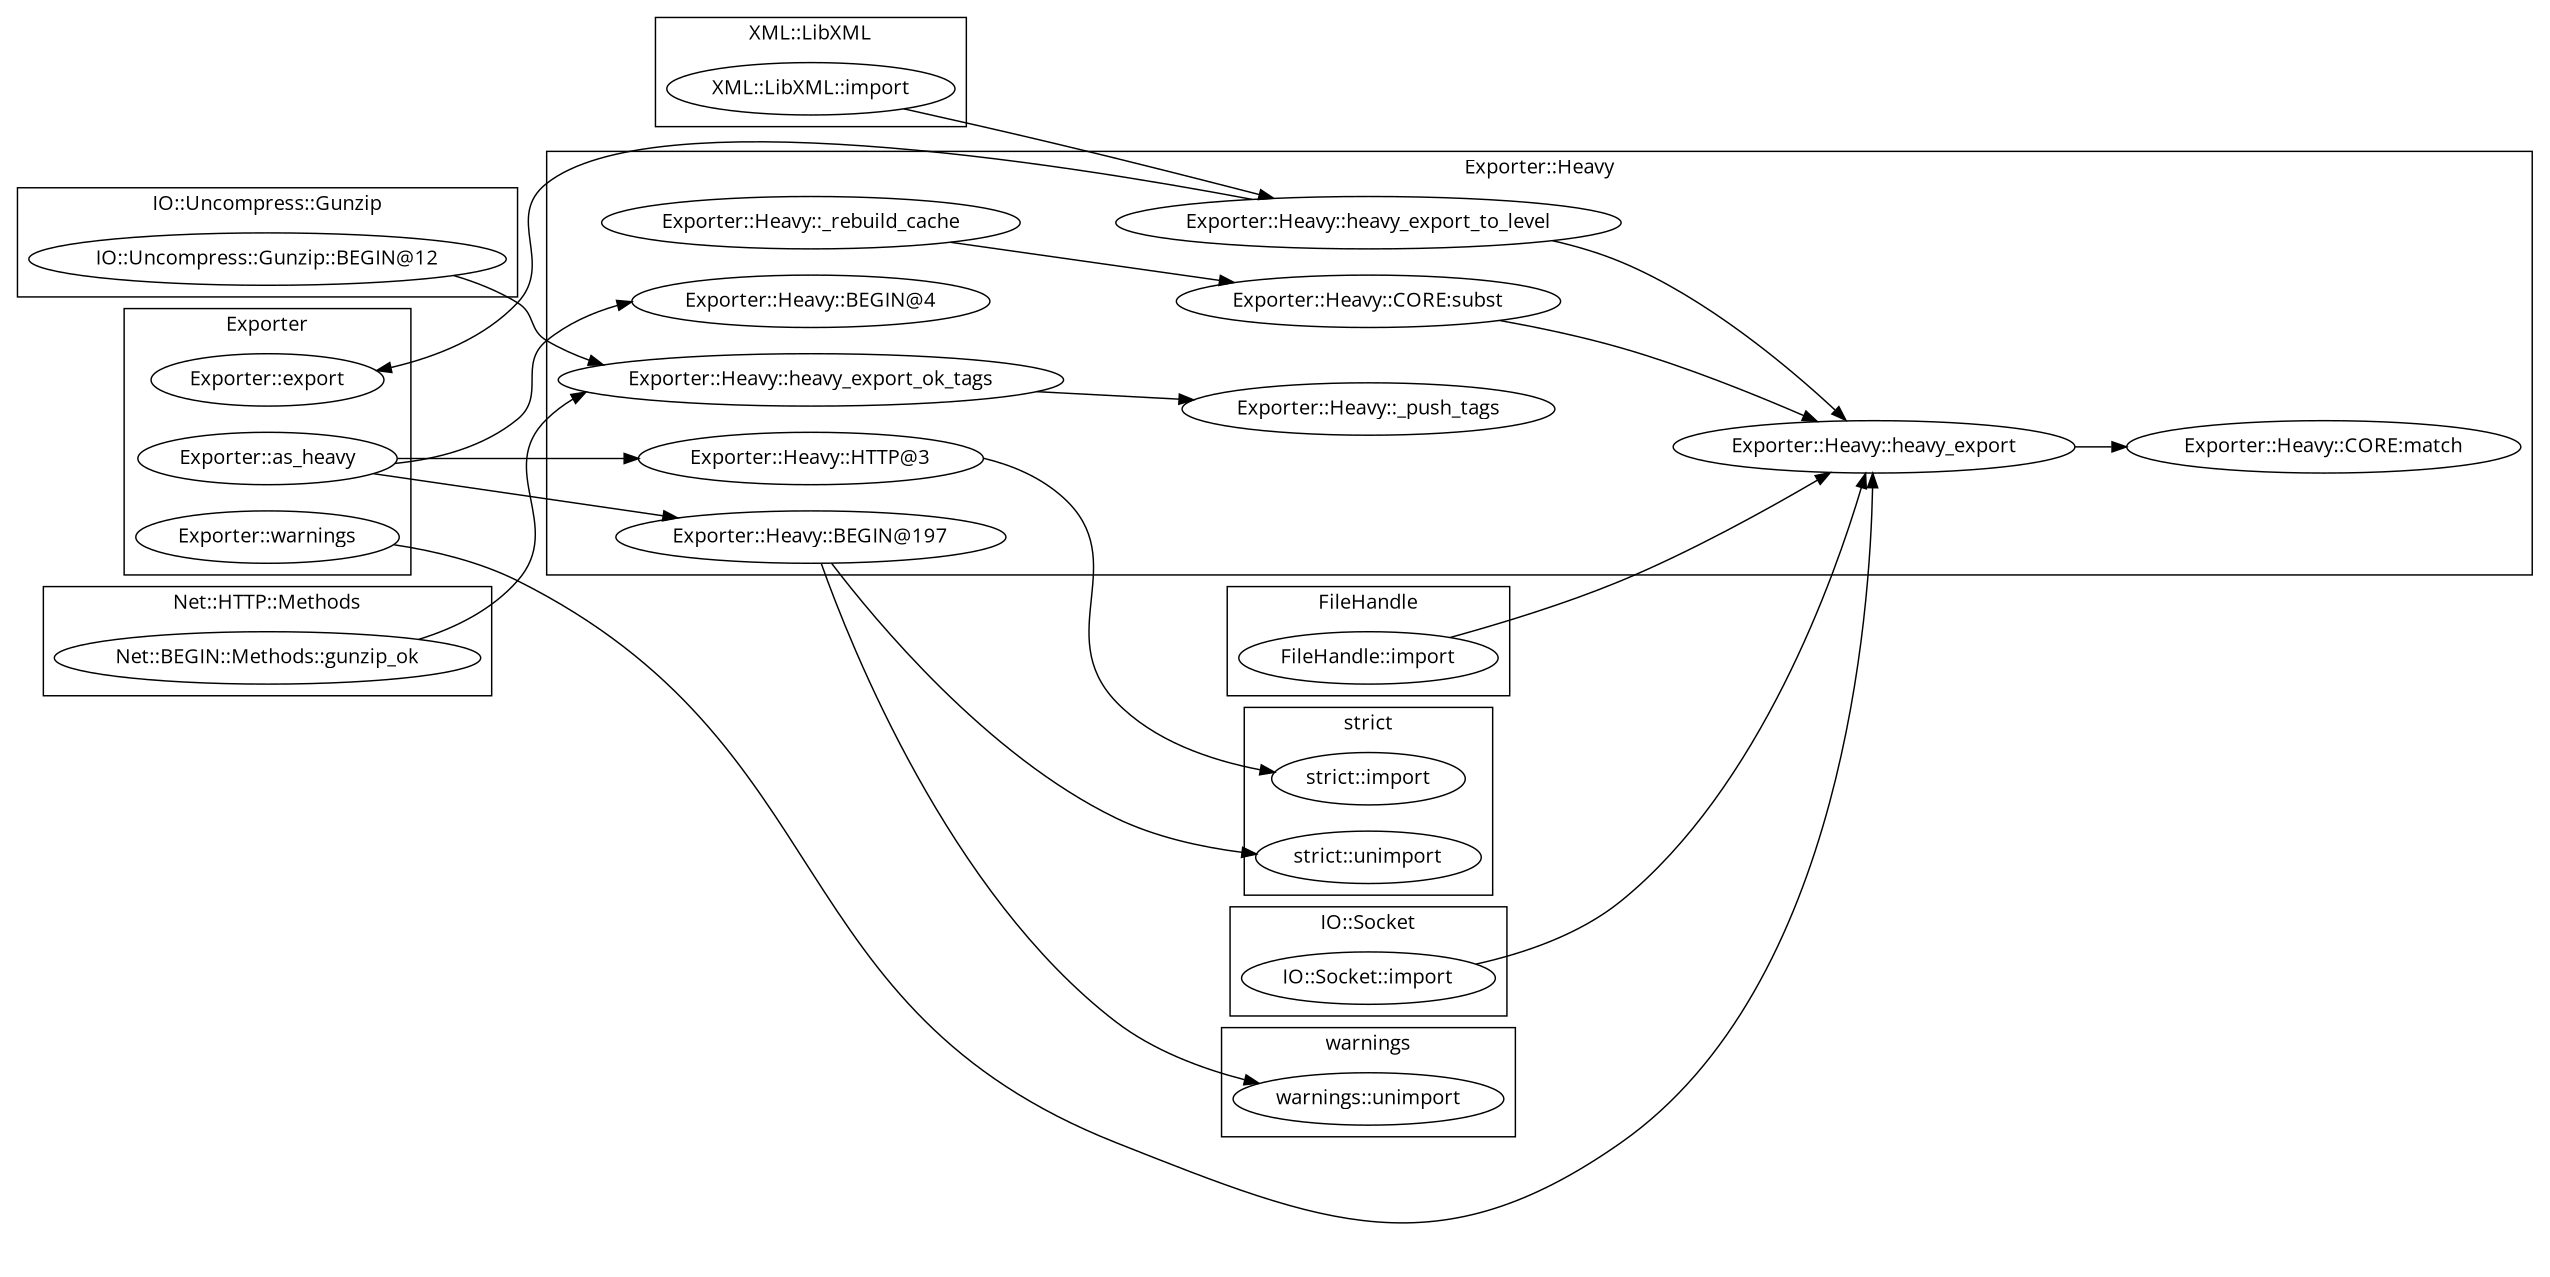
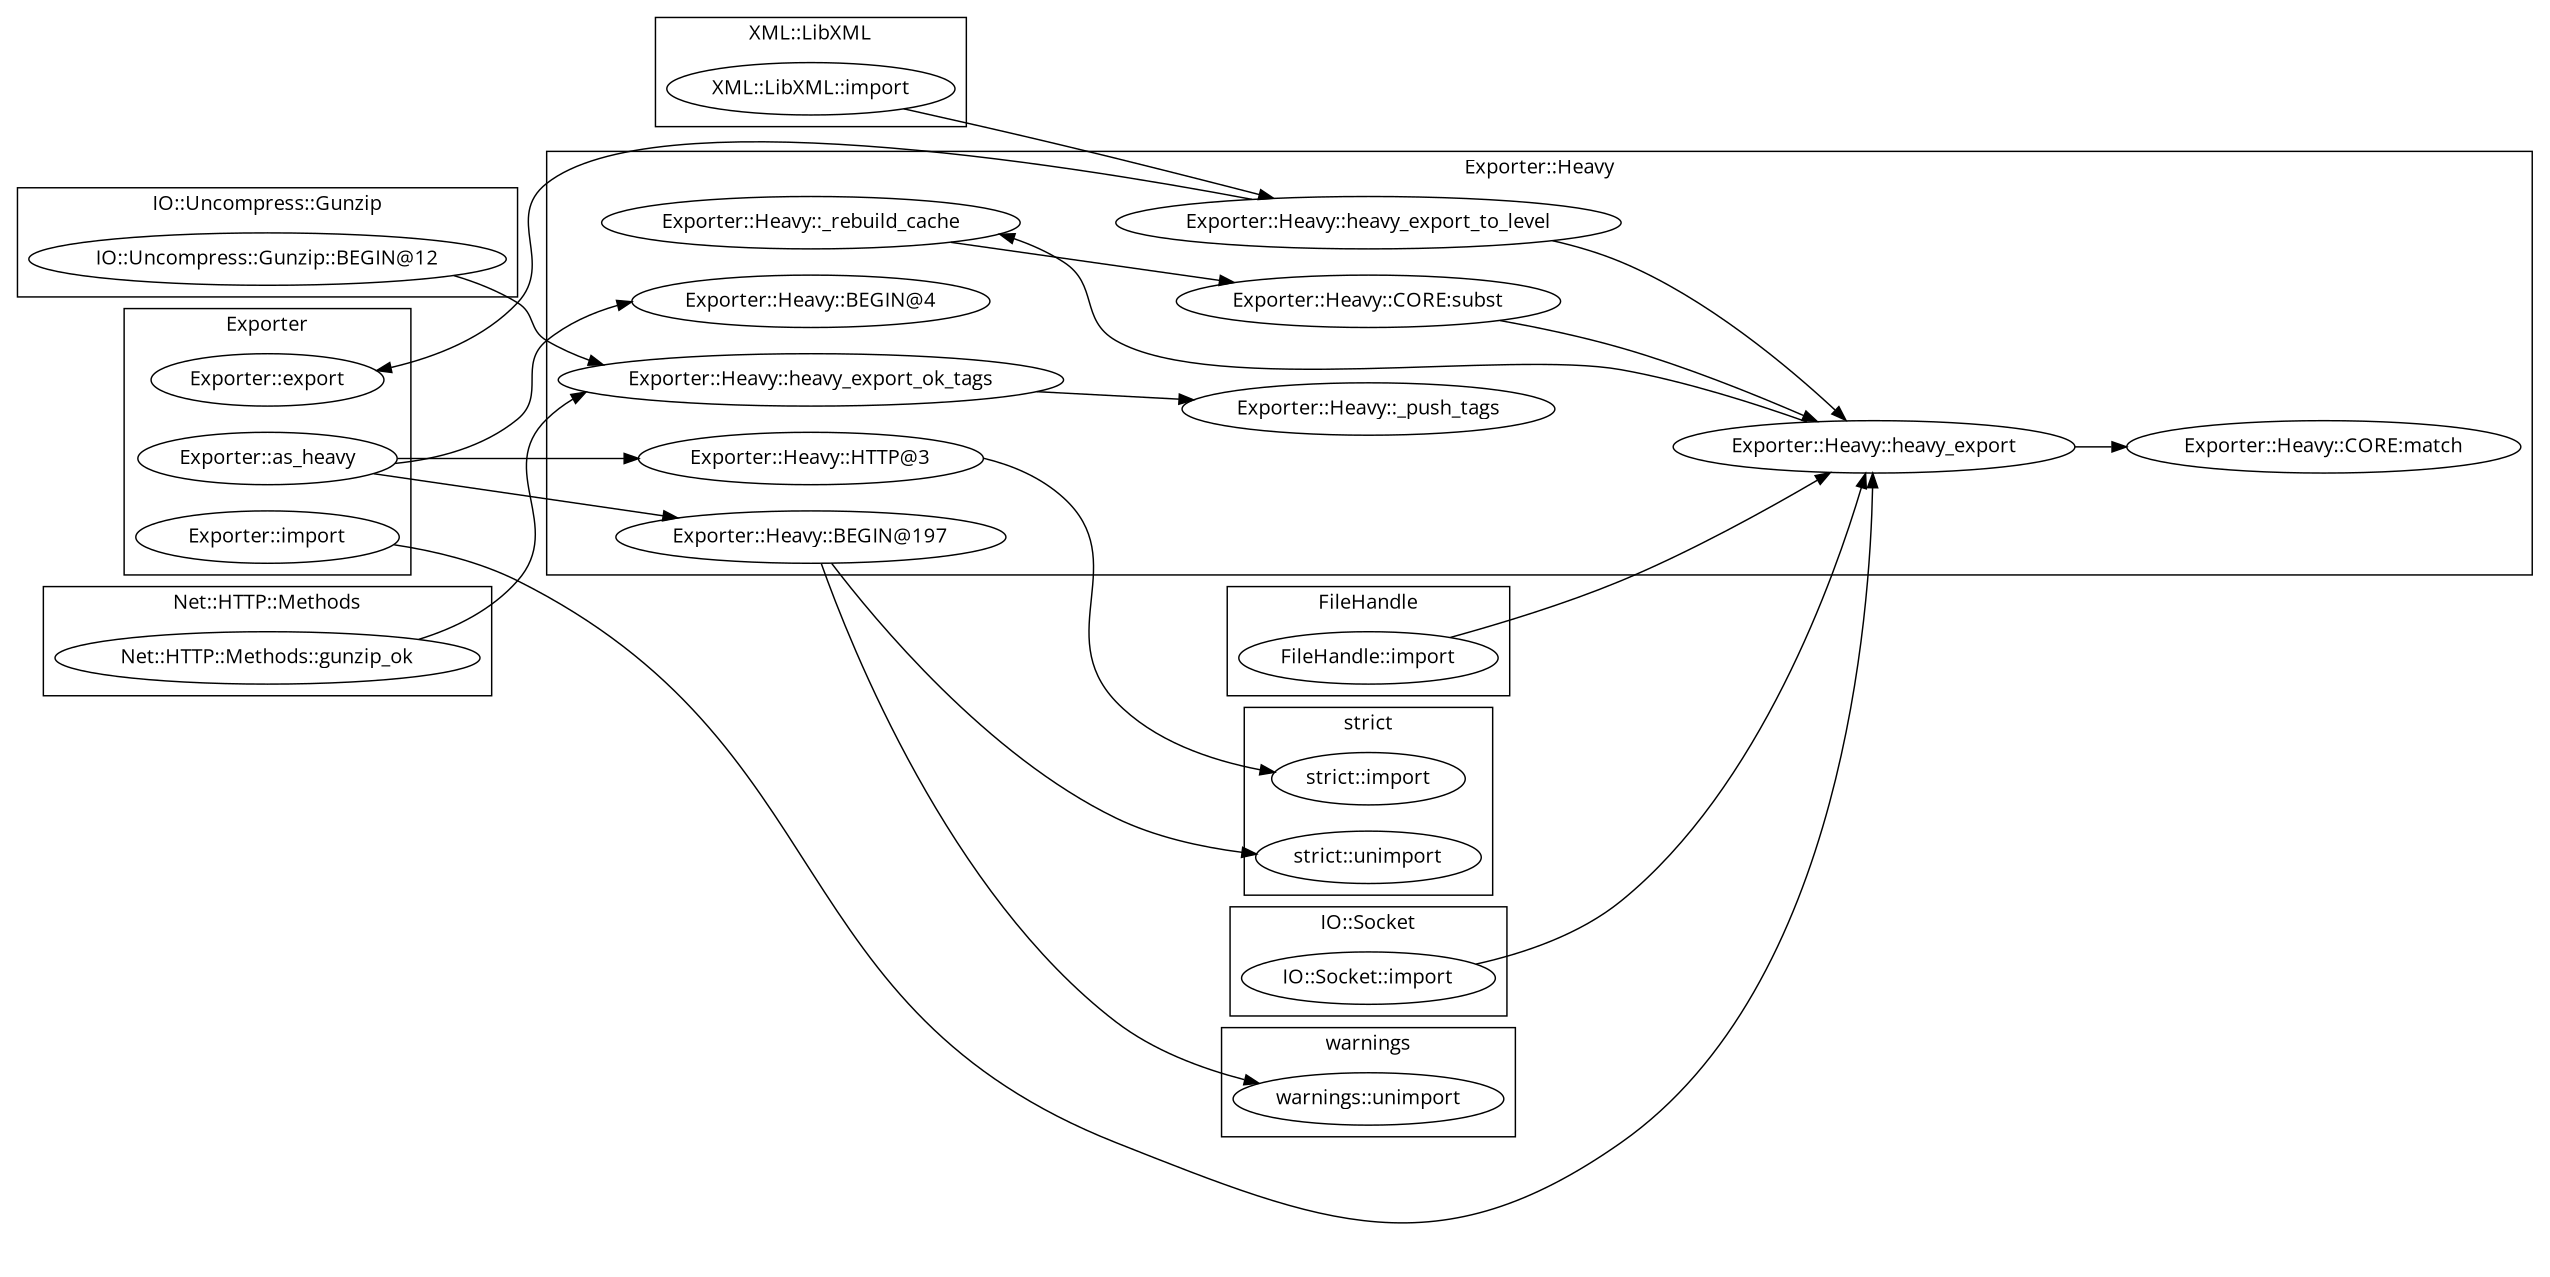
  digraph {
    fontname="Open Sans"
    rankdir=LR
    node [fontname="Open Sans"]
    edge [fontname="Open Sans"]
    "XML::LibXML::import"
    "Exporter::Heavy::BEGIN@197"
    "Exporter::Heavy::_rebuild_cache"
    "Exporter::Heavy::_push_tags"
    "Exporter::Heavy::CORE:subst"
    "Exporter::Heavy::heavy_export_ok_tags"
    "Exporter::Heavy::heavy_export_to_level"
    "Exporter::Heavy::BEGIN@4"
    "Exporter::Heavy::CORE:match"
    "Exporter::Heavy::heavy_export"
    n11 [label="Exporter::Heavy::HTTP@3"]
    "warnings::unimport"
    "FileHandle::import"
    "strict::import"
    "strict::unimport"
    "IO::Uncompress::Gunzip::BEGIN@12"
-   "Exporter::import" [label="Exporter::warnings"]
+   "Exporter::import"
    "Exporter::as_heavy"
    "Exporter::export"
    "IO::Socket::import"
-   "Net::HTTP::Methods::gunzip_ok" [label="Net::BEGIN::Methods::gunzip_ok"]
+   "Net::HTTP::Methods::gunzip_ok"
    subgraph cluster_1 {
      label="XML::LibXML"
      "XML::LibXML::import"
    }
    subgraph cluster_2 {
      label="Exporter::Heavy"
      "Exporter::Heavy::BEGIN@197"
      "Exporter::Heavy::_rebuild_cache"
      "Exporter::Heavy::_push_tags"
      "Exporter::Heavy::CORE:subst"
      "Exporter::Heavy::heavy_export_ok_tags"
      "Exporter::Heavy::heavy_export_to_level"
      "Exporter::Heavy::BEGIN@4"
      "Exporter::Heavy::CORE:match"
      "Exporter::Heavy::heavy_export"
      n11
    }
    subgraph cluster_3 {
      label=warnings
      "warnings::unimport"
    }
    subgraph cluster_4 {
      label=FileHandle
      "FileHandle::import"
    }
    subgraph cluster_5 {
      label="strict"
      "strict::import"
      "strict::unimport"
    }
    subgraph cluster_6 {
      label="IO::Uncompress::Gunzip"
      "IO::Uncompress::Gunzip::BEGIN@12"
    }
    subgraph cluster_7 {
      label=Exporter
      "Exporter::import"
      "Exporter::as_heavy"
      "Exporter::export"
    }
    subgraph cluster_8 {
      label="IO::Socket"
      "IO::Socket::import"
    }
    subgraph cluster_9 {
      label="Net::HTTP::Methods"
      "Net::HTTP::Methods::gunzip_ok"
    }
    "XML::LibXML::import" -> "Exporter::Heavy::heavy_export_to_level"
    "Exporter::Heavy::BEGIN@197" -> "warnings::unimport"
    "Exporter::Heavy::BEGIN@197" -> "strict::unimport"
    "Exporter::Heavy::_rebuild_cache" -> "Exporter::Heavy::CORE:subst"
    "Exporter::Heavy::CORE:subst" -> "Exporter::Heavy::heavy_export"
    "Exporter::Heavy::heavy_export_ok_tags" -> "Exporter::Heavy::_push_tags"
    "Exporter::Heavy::heavy_export_to_level" -> "Exporter::Heavy::heavy_export"
    "Exporter::Heavy::heavy_export_to_level" -> "Exporter::export"
+   "Exporter::Heavy::heavy_export" -> "Exporter::Heavy::_rebuild_cache"
    "Exporter::Heavy::heavy_export" -> "Exporter::Heavy::CORE:match"
    n11 -> "strict::import"
    "FileHandle::import" -> "Exporter::Heavy::heavy_export"
    "IO::Uncompress::Gunzip::BEGIN@12" -> "Exporter::Heavy::heavy_export_ok_tags"
    "Exporter::import" -> "Exporter::Heavy::heavy_export"
    "Exporter::as_heavy" -> "Exporter::Heavy::BEGIN@197"
    "Exporter::as_heavy" -> "Exporter::Heavy::BEGIN@4"
    "Exporter::as_heavy" -> n11
    "IO::Socket::import" -> "Exporter::Heavy::heavy_export"
    "Net::HTTP::Methods::gunzip_ok" -> "Exporter::Heavy::heavy_export_ok_tags"
  }
